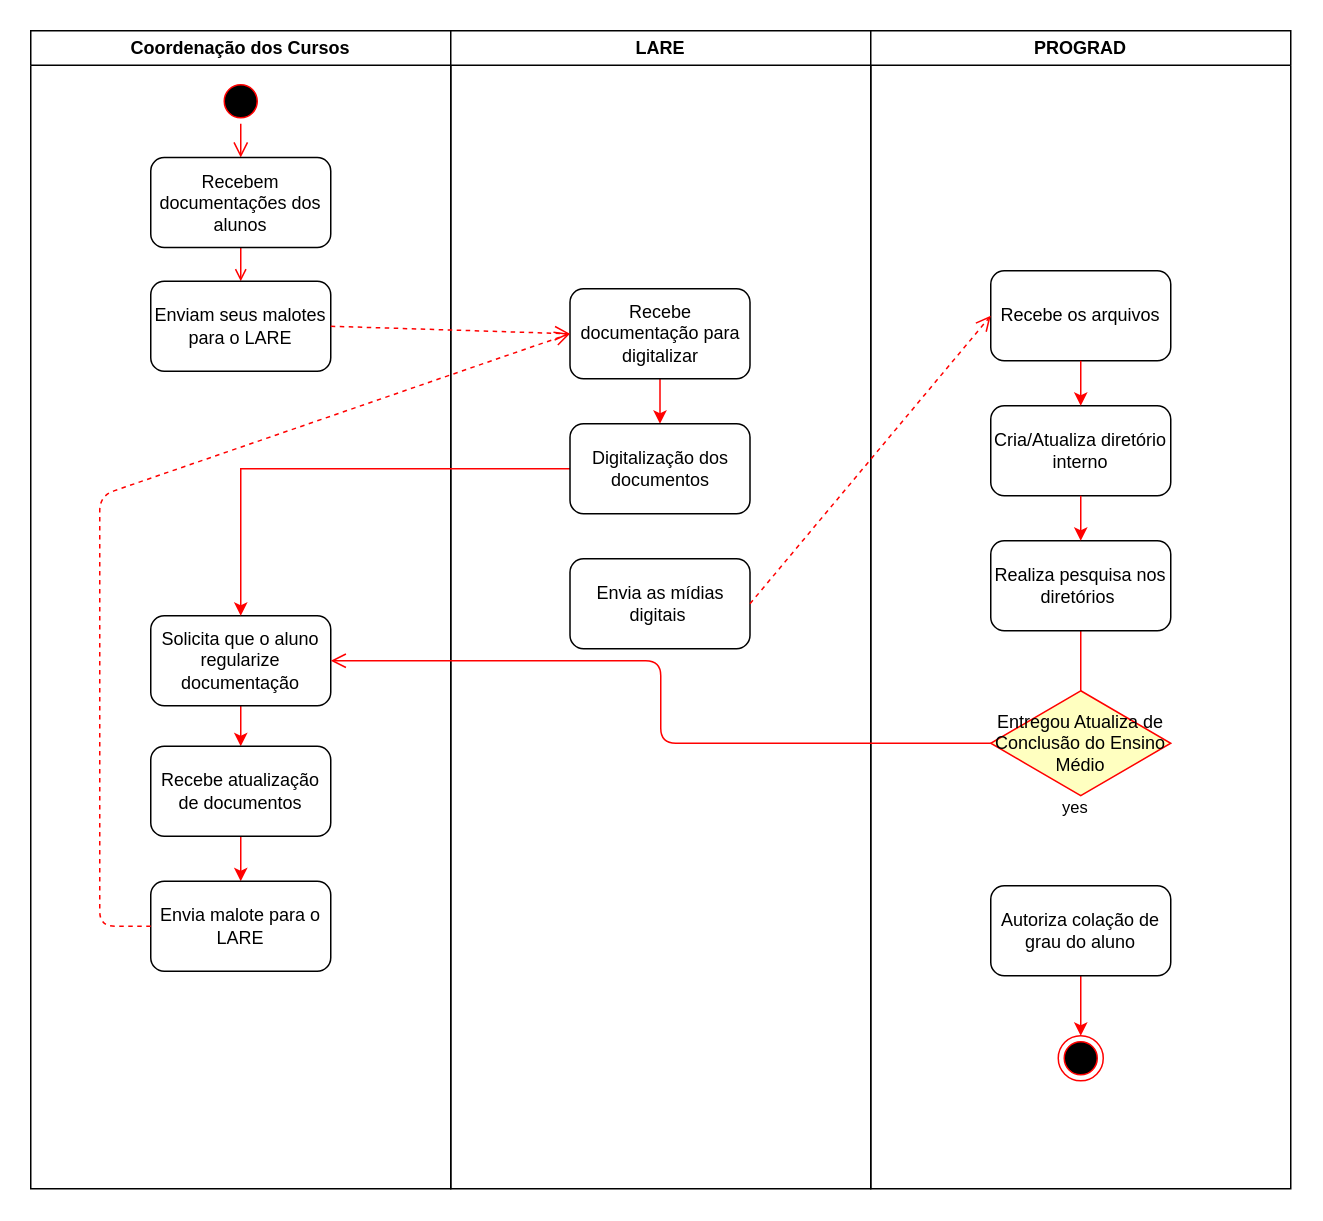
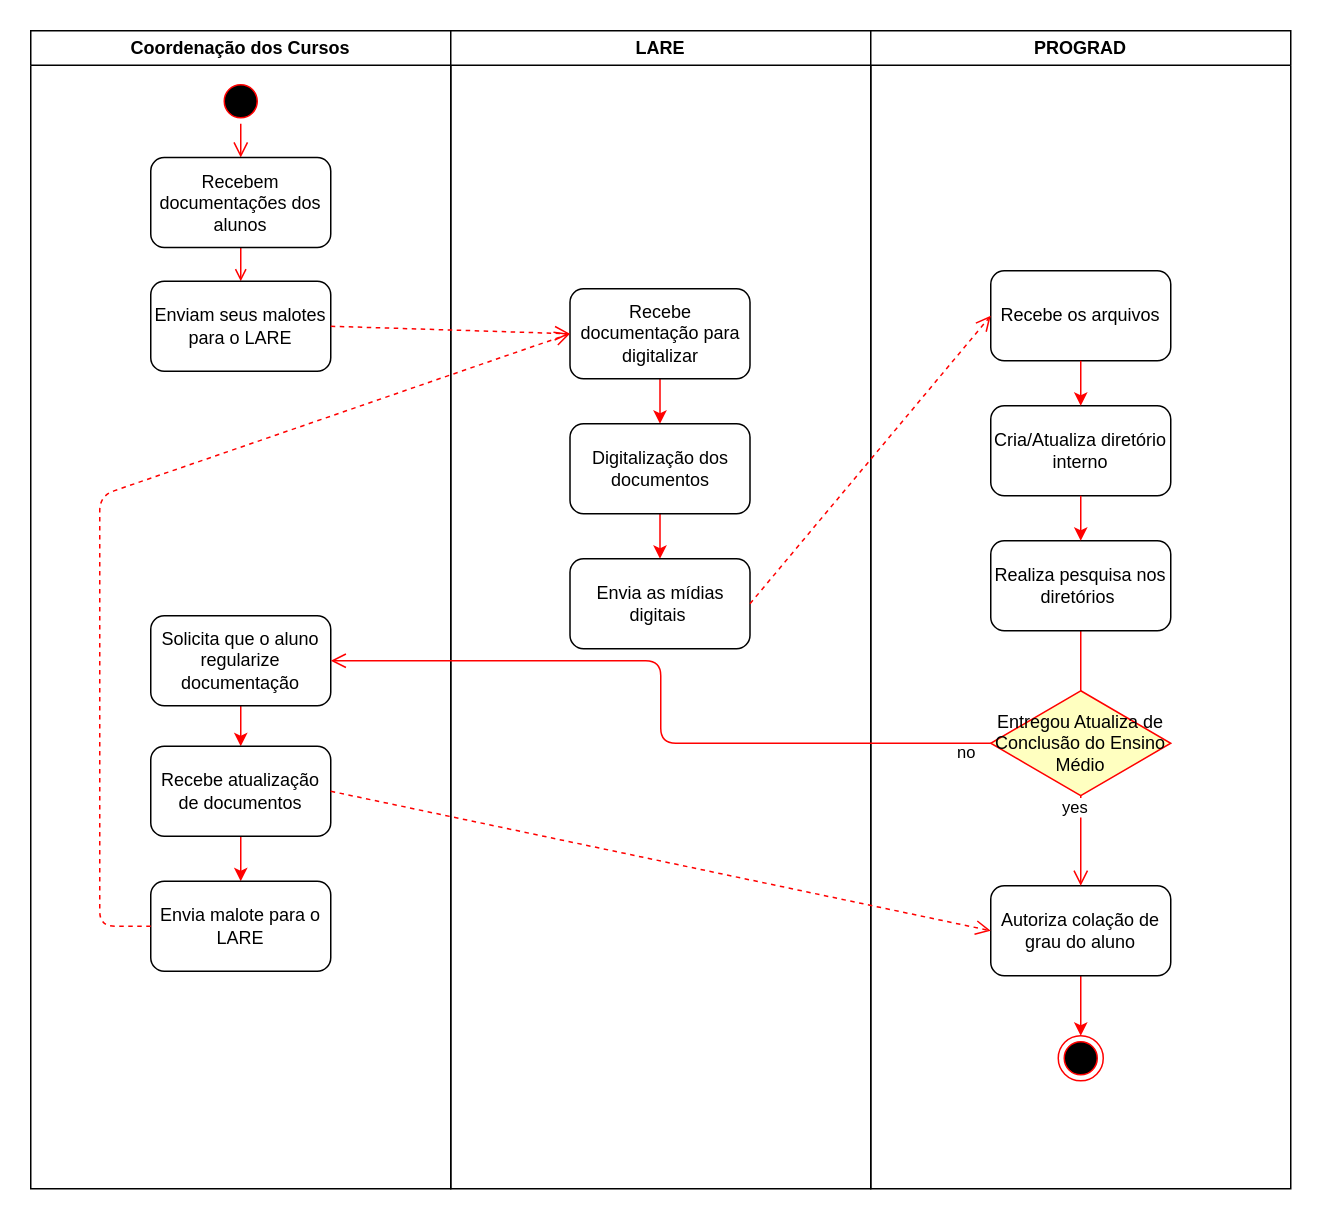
  <mxCell id="0" />
  <mxCell id="1" parent="0" />
  <mxCell id="2" value="Coordenação dos Cursos" style="swimlane;whiteSpace=wrap" parent="1" vertex="1"><mxGeometry x="20" y="20" width="280" height="772" as="geometry" /></mxCell>
  <mxCell id="3" value="" style="ellipse;shape=startState;fillColor=#000000;strokeColor=#ff0000;" parent="2" vertex="1"><mxGeometry x="125" y="32" width="30" height="30" as="geometry" /></mxCell>
  <mxCell id="4" value="" style="edgeStyle=elbowEdgeStyle;elbow=horizontal;verticalAlign=bottom;endArrow=open;endSize=8;strokeColor=#FF0000;endFill=1;rounded=0;entryX=0.5;entryY=0;entryDx=0;entryDy=0;" parent="2" source="3" target="6" edge="1"><mxGeometry x="100" y="40" as="geometry"><mxPoint x="115.5" y="122" as="targetPoint" /></mxGeometry></mxCell>
  <mxCell id="5" value="" style="endArrow=open;strokeColor=#FF0000;endFill=1;rounded=0;exitX=0.5;exitY=1;exitDx=0;exitDy=0;entryX=0.5;entryY=0;entryDx=0;entryDy=0;" parent="2" source="6" target="7" edge="1"><mxGeometry relative="1" as="geometry"><mxPoint x="115" y="160" as="sourcePoint" /><mxPoint x="120.5" y="220" as="targetPoint" /></mxGeometry></mxCell>
  <mxCell id="6" value="Recebem documentações dos alunos" style="rounded=1;whiteSpace=wrap;html=1;" vertex="1" parent="2"><mxGeometry x="80" y="84.5" width="120" height="60" as="geometry" /></mxCell>
  <mxCell id="7" value="Enviam seus malotes para o LARE" style="rounded=1;whiteSpace=wrap;html=1;" vertex="1" parent="2"><mxGeometry x="80" y="167" width="120" height="60" as="geometry" /></mxCell>
  <mxCell id="8" value="" style="edgeStyle=orthogonalEdgeStyle;rounded=0;orthogonalLoop=1;jettySize=auto;html=1;strokeColor=#FF0000;" edge="1" parent="2" source="9" target="11"><mxGeometry relative="1" as="geometry" /></mxCell>
  <mxCell id="9" value="Solicita que o aluno regularize documentação" style="rounded=1;whiteSpace=wrap;html=1;" vertex="1" parent="2"><mxGeometry x="80" y="390" width="120" height="60" as="geometry" /></mxCell>
  <mxCell id="10" value="" style="edgeStyle=orthogonalEdgeStyle;rounded=0;orthogonalLoop=1;jettySize=auto;html=1;strokeColor=#FF0000;" edge="1" parent="2" source="11" target="12"><mxGeometry relative="1" as="geometry" /></mxCell>
  <mxCell id="11" value="Recebe atualização de documentos" style="rounded=1;whiteSpace=wrap;html=1;" vertex="1" parent="2"><mxGeometry x="80" y="477" width="120" height="60" as="geometry" /></mxCell>
  <mxCell id="12" value="Envia malote para o LARE" style="rounded=1;whiteSpace=wrap;html=1;" vertex="1" parent="2"><mxGeometry x="80" y="567" width="120" height="60" as="geometry" /></mxCell>
  <mxCell id="13" value="LARE" style="swimlane;whiteSpace=wrap" parent="1" vertex="1"><mxGeometry x="300" y="20" width="280" height="772" as="geometry" /></mxCell>
  <mxCell id="14" value="" style="edgeStyle=orthogonalEdgeStyle;rounded=0;orthogonalLoop=1;jettySize=auto;html=1;strokeColor=#FF0000;" edge="1" parent="13" source="15" target="17"><mxGeometry relative="1" as="geometry" /></mxCell>
  <mxCell id="15" value="Recebe documentação para digitalizar" style="rounded=1;whiteSpace=wrap;html=1;" vertex="1" parent="13"><mxGeometry x="79.5" y="172" width="120" height="60" as="geometry" /></mxCell>
- <mxCell id="16" value="" style="edgeStyle=orthogonalEdgeStyle;rounded=0;orthogonalLoop=1;jettySize=auto;html=1;strokeColor=#FF0000;" edge="1" parent="13" source="17" target="9"><mxGeometry relative="1" as="geometry" /></mxCell>
+ <mxCell id="16" value="" style="edgeStyle=orthogonalEdgeStyle;rounded=0;orthogonalLoop=1;jettySize=auto;html=1;strokeColor=#FF0000;" edge="1" parent="13" source="17" target="18"><mxGeometry relative="1" as="geometry" /></mxCell>
  <mxCell id="17" value="Digitalização dos documentos" style="rounded=1;whiteSpace=wrap;html=1;" vertex="1" parent="13"><mxGeometry x="79.5" y="262" width="120" height="60" as="geometry" /></mxCell>
  <mxCell id="18" value="Envia as mídias digitais&amp;nbsp;" style="rounded=1;whiteSpace=wrap;html=1;" vertex="1" parent="13"><mxGeometry x="79.5" y="352" width="120" height="60" as="geometry" /></mxCell>
  <mxCell id="19" value="PROGRAD" style="swimlane;whiteSpace=wrap" vertex="1" parent="1"><mxGeometry x="580" y="20" width="280" height="772" as="geometry" /></mxCell>
  <mxCell id="20" value="Recebe os arquivos" style="rounded=1;whiteSpace=wrap;html=1;" vertex="1" parent="19"><mxGeometry x="80" y="160" width="120" height="60" as="geometry" /></mxCell>
  <mxCell id="21" value="" style="edgeStyle=orthogonalEdgeStyle;rounded=0;orthogonalLoop=1;jettySize=auto;html=1;strokeColor=#FF0000;" edge="1" parent="19" source="22"><mxGeometry relative="1" as="geometry"><mxPoint x="140" y="480" as="targetPoint" /></mxGeometry></mxCell>
  <mxCell id="22" value="Realiza pesquisa nos diretórios&amp;nbsp;" style="rounded=1;whiteSpace=wrap;html=1;" vertex="1" parent="19"><mxGeometry x="80" y="340" width="120" height="60" as="geometry" /></mxCell>
  <mxCell id="23" value="Cria/Atualiza diretório interno" style="rounded=1;whiteSpace=wrap;html=1;" vertex="1" parent="19"><mxGeometry x="80" y="250" width="120" height="60" as="geometry" /></mxCell>
  <mxCell id="24" value="" style="edgeStyle=orthogonalEdgeStyle;rounded=0;orthogonalLoop=1;jettySize=auto;html=1;strokeColor=#FF0000;" edge="1" parent="19" source="23" target="22"><mxGeometry relative="1" as="geometry" /></mxCell>
  <mxCell id="25" value="" style="edgeStyle=orthogonalEdgeStyle;rounded=0;orthogonalLoop=1;jettySize=auto;html=1;strokeColor=#FF0000;" edge="1" parent="19" source="20" target="23"><mxGeometry relative="1" as="geometry" /></mxCell>
  <mxCell id="26" value="Entregou Atualiza de Conclusão do Ensino Médio" style="rhombus;whiteSpace=wrap;html=1;fillColor=#ffffc0;strokeColor=#ff0000;" vertex="1" parent="19"><mxGeometry x="80" y="440" width="120" height="70" as="geometry" /></mxCell>
  <mxCell id="27" value="" style="edgeStyle=orthogonalEdgeStyle;rounded=0;orthogonalLoop=1;jettySize=auto;html=1;strokeColor=#FF0000;entryX=0.5;entryY=0;entryDx=0;entryDy=0;" edge="1" parent="19" source="28" target="30"><mxGeometry relative="1" as="geometry"><mxPoint x="140" y="710" as="targetPoint" /></mxGeometry></mxCell>
  <mxCell id="28" value="Autoriza colação de grau do aluno" style="rounded=1;whiteSpace=wrap;html=1;" vertex="1" parent="19"><mxGeometry x="80" y="570" width="120" height="60" as="geometry" /></mxCell>
+ <mxCell id="29" value="no" style="edgeStyle=orthogonalEdgeStyle;html=1;align=left;verticalAlign=bottom;endArrow=open;endSize=8;strokeColor=#ff0000;entryX=0.5;entryY=0;entryDx=0;entryDy=0;" edge="1" source="26" parent="19" target="28"><mxGeometry x="-1" y="-86" relative="1" as="geometry"><mxPoint x="140" y="570" as="targetPoint" /><mxPoint x="2" y="-20" as="offset" /></mxGeometry></mxCell>
  <mxCell id="30" value="" style="ellipse;html=1;shape=endState;fillColor=#000000;strokeColor=#ff0000;" vertex="1" parent="19"><mxGeometry x="125" y="670" width="30" height="30" as="geometry" /></mxCell>
  <mxCell id="31" value="" style="html=1;verticalAlign=bottom;endArrow=open;dashed=1;endSize=8;strokeColor=#FF0000;exitX=1;exitY=0.5;exitDx=0;exitDy=0;entryX=0;entryY=0.5;entryDx=0;entryDy=0;" edge="1" parent="1" source="7" target="15"><mxGeometry relative="1" as="geometry"><mxPoint x="204" y="222" as="sourcePoint" /><mxPoint x="20" y="810" as="targetPoint" /></mxGeometry></mxCell>
  <mxCell id="32" value="" style="html=1;verticalAlign=bottom;endArrow=open;dashed=1;endSize=8;strokeColor=#FF0000;entryX=0;entryY=0.5;entryDx=0;entryDy=0;exitX=1;exitY=0.5;exitDx=0;exitDy=0;" edge="1" parent="1" source="18" target="20"><mxGeometry relative="1" as="geometry"><mxPoint x="476" y="350" as="sourcePoint" /><mxPoint x="389.5" y="232" as="targetPoint" /></mxGeometry></mxCell>
  <mxCell id="33" value="yes" style="edgeStyle=orthogonalEdgeStyle;html=1;align=left;verticalAlign=top;endArrow=open;endSize=8;strokeColor=#ff0000;entryX=1;entryY=0.5;entryDx=0;entryDy=0;" edge="1" source="26" parent="1" target="9"><mxGeometry x="-1" y="55" relative="1" as="geometry"><mxPoint x="186" y="495" as="targetPoint" /><mxPoint x="46" y="-25" as="offset" /></mxGeometry></mxCell>
  <mxCell id="34" value="" style="html=1;verticalAlign=bottom;endArrow=open;dashed=1;endSize=8;strokeColor=#FF0000;exitX=0;exitY=0.5;exitDx=0;exitDy=0;entryX=0;entryY=0.5;entryDx=0;entryDy=0;" edge="1" parent="1" source="12" target="15"><mxGeometry relative="1" as="geometry"><mxPoint x="230" y="230" as="sourcePoint" /><mxPoint x="389.5" y="232" as="targetPoint" /><Array as="points"><mxPoint x="66" y="617" /><mxPoint x="66" y="330" /></Array></mxGeometry></mxCell>
+ <mxCell id="35" value="" style="html=1;verticalAlign=bottom;endArrow=open;dashed=1;endSize=8;strokeColor=#FF0000;exitX=1;exitY=0.5;exitDx=0;exitDy=0;entryX=0;entryY=0.5;entryDx=0;entryDy=0;" edge="1" parent="1" source="11" target="28"><mxGeometry relative="1" as="geometry"><mxPoint x="230" y="627" as="sourcePoint" /><mxPoint x="389.5" y="232" as="targetPoint" /></mxGeometry></mxCell>
